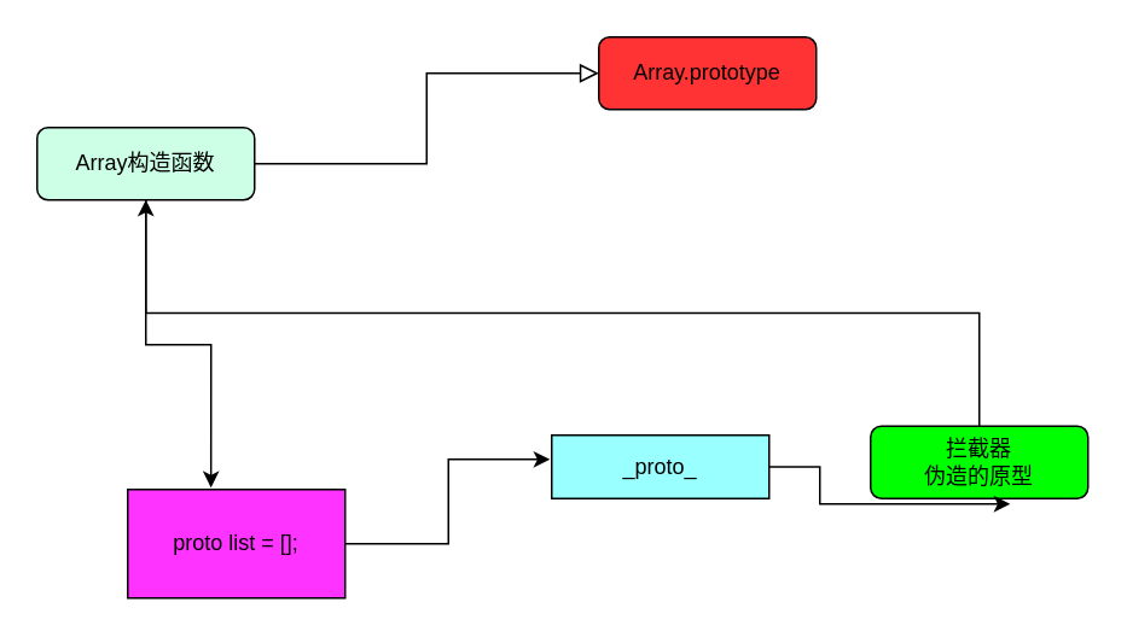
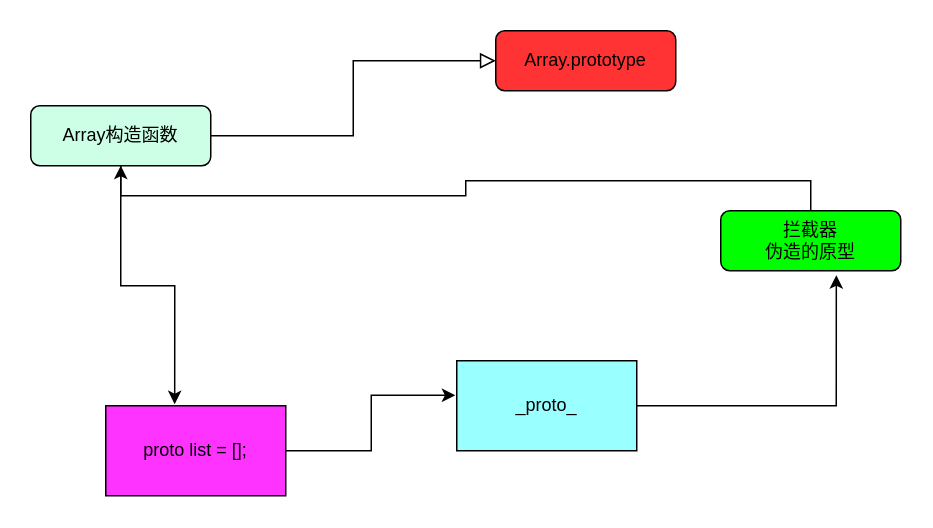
  <mxCell id="0" />
  <mxCell id="1" parent="0" />
  <mxCell id="2" value="" style="rounded=0;html=1;jettySize=auto;orthogonalLoop=1;fontSize=11;endArrow=block;endFill=0;endSize=8;strokeWidth=1;shadow=0;labelBackgroundColor=none;edgeStyle=orthogonalEdgeStyle;entryX=0;entryY=0.5;entryDx=0;entryDy=0;" parent="1" source="4" target="5" edge="1"><mxGeometry relative="1" as="geometry"><mxPoint x="230" y="50" as="targetPoint" /></mxGeometry></mxCell>
  <mxCell id="3" style="edgeStyle=orthogonalEdgeStyle;rounded=0;orthogonalLoop=1;jettySize=auto;html=1;entryX=0.383;entryY=-0.017;entryDx=0;entryDy=0;entryPerimeter=0;" edge="1" parent="1" source="4" target="11"><mxGeometry relative="1" as="geometry" /></mxCell>
  <mxCell id="4" value="Array构造函数" style="rounded=1;whiteSpace=wrap;html=1;fontSize=12;glass=0;strokeWidth=1;shadow=0;fillColor=#CCFFE6;" parent="1" vertex="1"><mxGeometry x="20" y="70" width="120" height="40" as="geometry" /></mxCell>
  <mxCell id="5" value="Array.prototype" style="rounded=1;whiteSpace=wrap;html=1;fontSize=12;glass=0;strokeWidth=1;shadow=0;fillColor=#FF3333;" parent="1" vertex="1"><mxGeometry x="330" y="20" width="120" height="40" as="geometry" /></mxCell>
  <mxCell id="6" style="edgeStyle=orthogonalEdgeStyle;rounded=0;orthogonalLoop=1;jettySize=auto;html=1;exitX=0.5;exitY=0;exitDx=0;exitDy=0;" edge="1" parent="1" source="7" target="4"><mxGeometry relative="1" as="geometry" /></mxCell>
- <mxCell id="7" value="拦截器&lt;br&gt;伪造的原型" style="rounded=1;whiteSpace=wrap;html=1;fontSize=12;glass=0;strokeWidth=1;shadow=0;fillColor=#00FF00;" parent="1" vertex="1"><mxGeometry x="480" y="235" width="120" height="40" as="geometry" /></mxCell>
+ <mxCell id="7" value="拦截器&lt;br&gt;伪造的原型" style="rounded=1;whiteSpace=wrap;html=1;fontSize=12;glass=0;strokeWidth=1;shadow=0;fillColor=#00FF00;" parent="1" vertex="1"><mxGeometry x="480" y="140" width="120" height="40" as="geometry" /></mxCell>
  <mxCell id="8" style="edgeStyle=orthogonalEdgeStyle;rounded=0;orthogonalLoop=1;jettySize=auto;html=1;entryX=0.642;entryY=1.075;entryDx=0;entryDy=0;entryPerimeter=0;" edge="1" parent="1" source="9" target="7"><mxGeometry relative="1" as="geometry" /></mxCell>
- <mxCell id="9" value="_proto_" style="rounded=0;whiteSpace=wrap;html=1;fillColor=#99FFFF;" vertex="1" parent="1"><mxGeometry x="304" y="240" width="120" height="35" as="geometry" /></mxCell>
+ <mxCell id="9" value="_proto_" style="rounded=0;whiteSpace=wrap;html=1;fillColor=#99FFFF;" vertex="1" parent="1"><mxGeometry x="304" y="240" width="120" height="60" as="geometry" /></mxCell>
  <mxCell id="10" style="edgeStyle=orthogonalEdgeStyle;rounded=0;orthogonalLoop=1;jettySize=auto;html=1;exitX=1;exitY=0.5;exitDx=0;exitDy=0;entryX=-0.008;entryY=0.383;entryDx=0;entryDy=0;entryPerimeter=0;" edge="1" parent="1" source="11" target="9"><mxGeometry relative="1" as="geometry" /></mxCell>
  <mxCell id="11" value="proto list = [];" style="rounded=0;whiteSpace=wrap;html=1;fillColor=#FF33FF;" vertex="1" parent="1"><mxGeometry x="70" y="270" width="120" height="60" as="geometry" /></mxCell>
